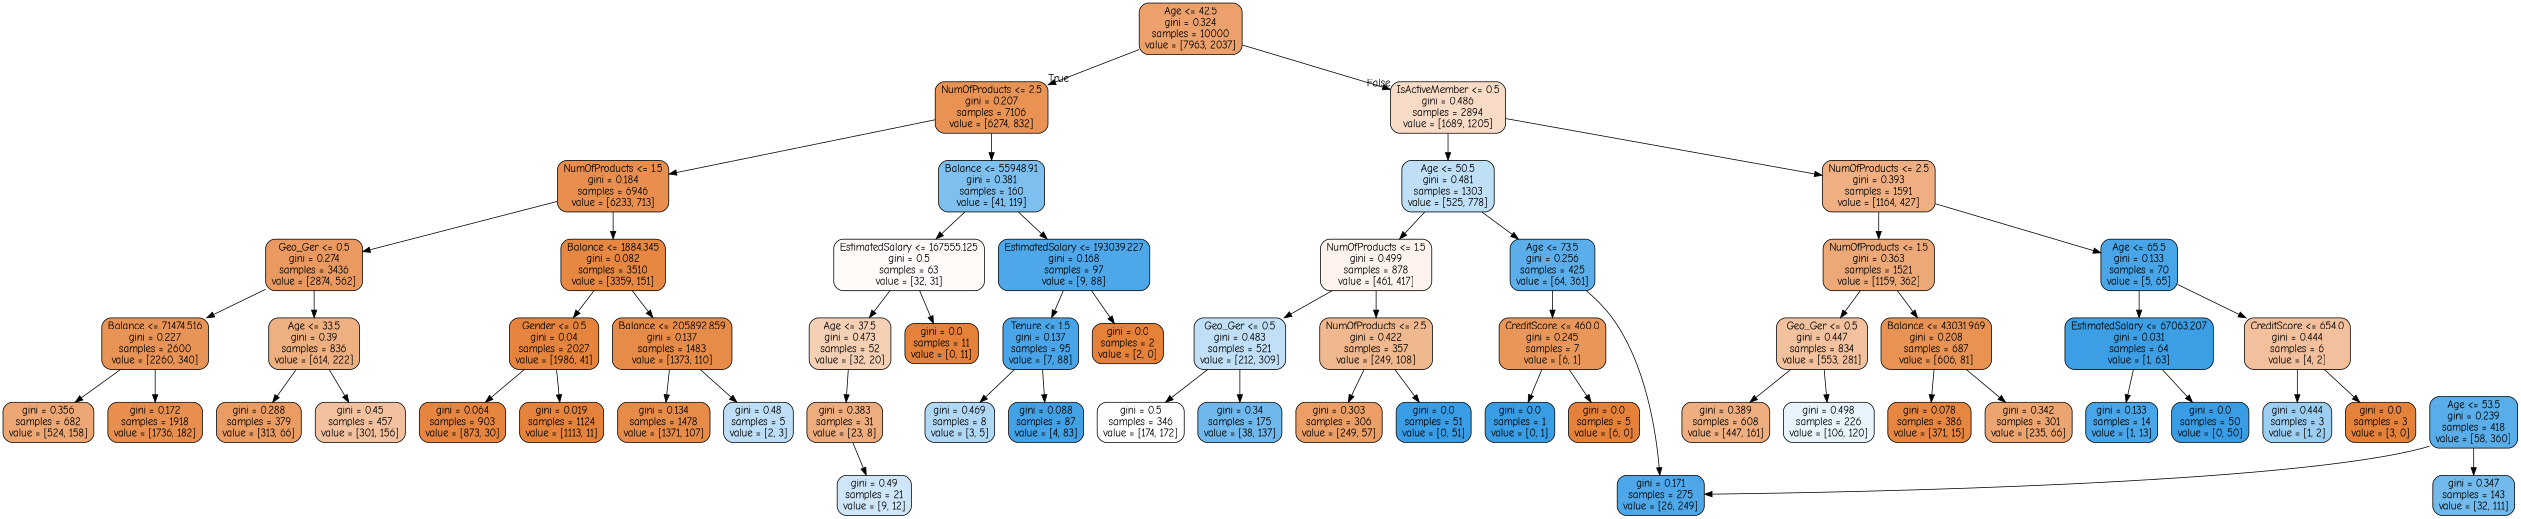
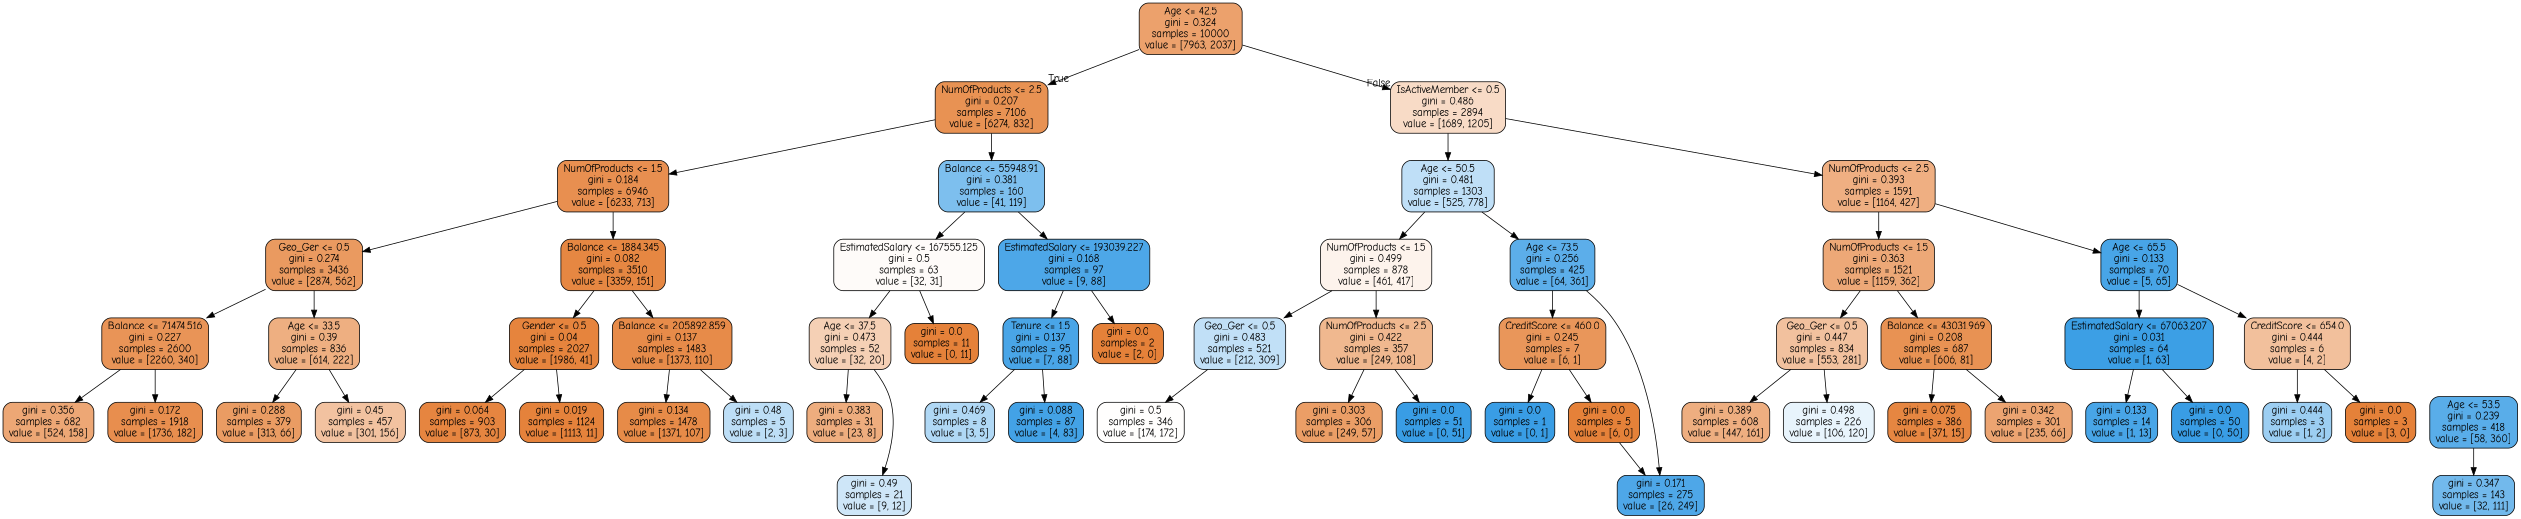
  digraph {
    fontname="Comic Neue"
    node [color=black fillcolor="#e58139" fontname="Comic Neue" shape=box style="filled, rounded"]
    edge [fontname="Comic Neue"]
    n1 [fillcolor="#eca16c" label="Age <= 42.5\ngini = 0.324\nsamples = 10000\nvalue = [7963, 2037]"]
    n2 [fillcolor="#e89253" label="NumOfProducts <= 2.5\ngini = 0.207\nsamples = 7106\nvalue = [6274, 832]"]
    n3 [fillcolor="#f8dbc6" label="IsActiveMember <= 0.5\ngini = 0.486\nsamples = 2894\nvalue = [1689, 1205]"]
    n4 [fillcolor="#e88f50" label="NumOfProducts <= 1.5\ngini = 0.184\nsamples = 6946\nvalue = [6233, 713]"]
    n5 [fillcolor="#7dbfee" label="Balance <= 55948.91\ngini = 0.381\nsamples = 160\nvalue = [41, 119]"]
    n6 [fillcolor="#bfdff7" label="Age <= 50.5\ngini = 0.481\nsamples = 1303\nvalue = [525, 778]"]
    n7 [fillcolor="#efaf82" label="NumOfProducts <= 2.5\ngini = 0.393\nsamples = 1591\nvalue = [1164, 427]"]
    n8 [fillcolor="#ea9a60" label="Geo_Ger <= 0.5\ngini = 0.274\nsamples = 3436\nvalue = [2874, 562]"]
    n9 [fillcolor="#e68742" label="Balance <= 1884.345\ngini = 0.082\nsamples = 3510\nvalue = [3359, 151]"]
    n10 [fillcolor="#fefbf9" label="EstimatedSalary <= 167555.125\ngini = 0.5\nsamples = 63\nvalue = [32, 31]"]
    n11 [fillcolor="#4da7e8" label="EstimatedSalary <= 193039.227\ngini = 0.168\nsamples = 97\nvalue = [9, 88]"]
    n12 [fillcolor="#e99457" label="Balance <= 71474.516\ngini = 0.227\nsamples = 2600\nvalue = [2260, 340]"]
    n13 [fillcolor="#eeaf81" label="Age <= 33.5\ngini = 0.39\nsamples = 836\nvalue = [614, 222]"]
    n14 [fillcolor="#e6843d" label="Gender <= 0.5\ngini = 0.04\nsamples = 2027\nvalue = [1986, 41]"]
    n15 [fillcolor="#e78b49" label="Balance <= 205892.859\ngini = 0.137\nsamples = 1483\nvalue = [1373, 110]"]
    n16 [fillcolor="#eda775" label="gini = 0.356\nsamples = 682\nvalue = [524, 158]"]
    n17 [fillcolor="#e88e4e" label="gini = 0.172\nsamples = 1918\nvalue = [1736, 182]"]
    n18 [fillcolor="#ea9c63" label="gini = 0.288\nsamples = 379\nvalue = [313, 66]"]
    n19 [fillcolor="#f2c2a0" label="gini = 0.45\nsamples = 457\nvalue = [301, 156]"]
    n20 [fillcolor="#e68540" label="gini = 0.064\nsamples = 903\nvalue = [873, 30]"]
    n21 [fillcolor="#e5823b" label="gini = 0.019\nsamples = 1124\nvalue = [1113, 11]"]
    n22 [fillcolor="#e78b48" label="gini = 0.134\nsamples = 1478\nvalue = [1371, 107]"]
    n23 [fillcolor="#bddef6" label="gini = 0.48\nsamples = 5\nvalue = [2, 3]"]
    n24 [fillcolor="#f5d0b5" label="Age <= 37.5\ngini = 0.473\nsamples = 52\nvalue = [32, 20]"]
    n25 [label="gini = 0.0\nsamples = 11\nvalue = [0, 11]"]
    n26 [fillcolor="#49a5e7" label="Tenure <= 1.5\ngini = 0.137\nsamples = 95\nvalue = [7, 88]"]
    n27 [label="gini = 0.0\nsamples = 2\nvalue = [2, 0]"]
    n28 [fillcolor="#eead7e" label="gini = 0.383\nsamples = 31\nvalue = [23, 8]"]
    n29 [fillcolor="#cee6f8" label="gini = 0.49\nsamples = 21\nvalue = [9, 12]"]
    n30 [fillcolor="#b0d8f5" label="gini = 0.469\nsamples = 8\nvalue = [3, 5]"]
    n31 [fillcolor="#43a2e6" label="gini = 0.088\nsamples = 87\nvalue = [4, 83]"]
    n32 [fillcolor="#fdf3ec" label="NumOfProducts <= 1.5\ngini = 0.499\nsamples = 878\nvalue = [461, 417]"]
    n33 [fillcolor="#5caeea" label="Age <= 73.5\ngini = 0.256\nsamples = 425\nvalue = [64, 361]"]
    n34 [fillcolor="#eda877" label="NumOfProducts <= 1.5\ngini = 0.363\nsamples = 1521\nvalue = [1159, 362]"]
    n35 [fillcolor="#48a5e7" label="Age <= 65.5\ngini = 0.133\nsamples = 70\nvalue = [5, 65]"]
    n36 [fillcolor="#c1e0f7" label="Geo_Ger <= 0.5\ngini = 0.483\nsamples = 521\nvalue = [212, 309]"]
    n37 [fillcolor="#f0b88f" label="NumOfProducts <= 2.5\ngini = 0.422\nsamples = 357\nvalue = [249, 108]"]
    n38 [fillcolor="#e9965a" label="CreditScore <= 460.0\ngini = 0.245\nsamples = 7\nvalue = [6, 1]"]
    n39 [fillcolor="#4ea7e8" label="gini = 0.171\nsamples = 275\nvalue = [26, 249]"]
    n40 [fillcolor="#fffefd" label="gini = 0.5\nsamples = 346\nvalue = [174, 172]"]
-   n41 [fillcolor="#70b8ec" label="gini = 0.34\nsamples = 175\nvalue = [38, 137]"]
    n42 [fillcolor="#eb9e66" label="gini = 0.303\nsamples = 306\nvalue = [249, 57]"]
    n43 [fillcolor="#399de5" label="gini = 0.0\nsamples = 51\nvalue = [0, 51]"]
    n44 [fillcolor="#59ade9" label="Age <= 53.5\ngini = 0.239\nsamples = 418\nvalue = [58, 360]"]
    n45 [fillcolor="#72b9ec" label="gini = 0.347\nsamples = 143\nvalue = [32, 111]"]
    n46 [fillcolor="#399de5" label="gini = 0.0\nsamples = 1\nvalue = [0, 1]"]
    n47 [label="gini = 0.0\nsamples = 5\nvalue = [6, 0]"]
    n48 [fillcolor="#f2c19e" label="Geo_Ger <= 0.5\ngini = 0.447\nsamples = 834\nvalue = [553, 281]"]
    n49 [fillcolor="#e89253" label="Balance <= 43031.969\ngini = 0.208\nsamples = 687\nvalue = [606, 81]"]
    n50 [fillcolor="#3c9fe5" label="EstimatedSalary <= 67063.207\ngini = 0.031\nsamples = 64\nvalue = [1, 63]"]
    n51 [fillcolor="#f2c09c" label="CreditScore <= 654.0\ngini = 0.444\nsamples = 6\nvalue = [4, 2]"]
    n52 [fillcolor="#eeae80" label="gini = 0.389\nsamples = 608\nvalue = [447, 161]"]
    n53 [fillcolor="#e8f4fc" label="gini = 0.498\nsamples = 226\nvalue = [106, 120]"]
-   n54 [fillcolor="#e68641" label="gini = 0.078\nsamples = 386\nvalue = [371, 15]"]
+   n54 [fillcolor="#e68641" label="gini = 0.075\nsamples = 386\nvalue = [371, 15]"]
    n55 [fillcolor="#eca471" label="gini = 0.342\nsamples = 301\nvalue = [235, 66]"]
    n56 [fillcolor="#48a5e7" label="gini = 0.133\nsamples = 14\nvalue = [1, 13]"]
    n57 [fillcolor="#399de5" label="gini = 0.0\nsamples = 50\nvalue = [0, 50]"]
    n58 [fillcolor="#9ccef2" label="gini = 0.444\nsamples = 3\nvalue = [1, 2]"]
    n59 [label="gini = 0.0\nsamples = 3\nvalue = [3, 0]"]
    n1 -> n2 [headlabel=True labelangle=45 labeldistance=2.5]
    n1 -> n3 [headlabel=False labelangle=-45 labeldistance=2.5]
    n2 -> n4
    n2 -> n5
    n3 -> n6
    n3 -> n7
    n4 -> n8
    n4 -> n9
    n5 -> n10
    n5 -> n11
    n6 -> n32
    n6 -> n33
    n7 -> n34
    n7 -> n35
    n8 -> n12
    n8 -> n13
    n9 -> n14
    n9 -> n15
    n10 -> n24
    n10 -> n25
    n11 -> n26
    n11 -> n27
    n12 -> n16
    n12 -> n17
    n13 -> n18
    n13 -> n19
    n14 -> n20
    n14 -> n21
    n15 -> n22
    n15 -> n23
    n24 -> n28
-   n28 -> n29
+   n24 -> n29
    n26 -> n30
    n26 -> n31
    n32 -> n36
    n32 -> n37
    n33 -> n38
    n33 -> n39
    n34 -> n48
    n34 -> n49
    n35 -> n50
    n35 -> n51
    n36 -> n40
-   n36 -> n41
    n37 -> n42
    n37 -> n43
    n38 -> n46
    n38 -> n47
-   n44 -> n39
+   n47 -> n39
    n44 -> n45
    n48 -> n52
    n48 -> n53
    n49 -> n54
    n49 -> n55
    n50 -> n56
    n50 -> n57
    n51 -> n58
    n51 -> n59
  }
